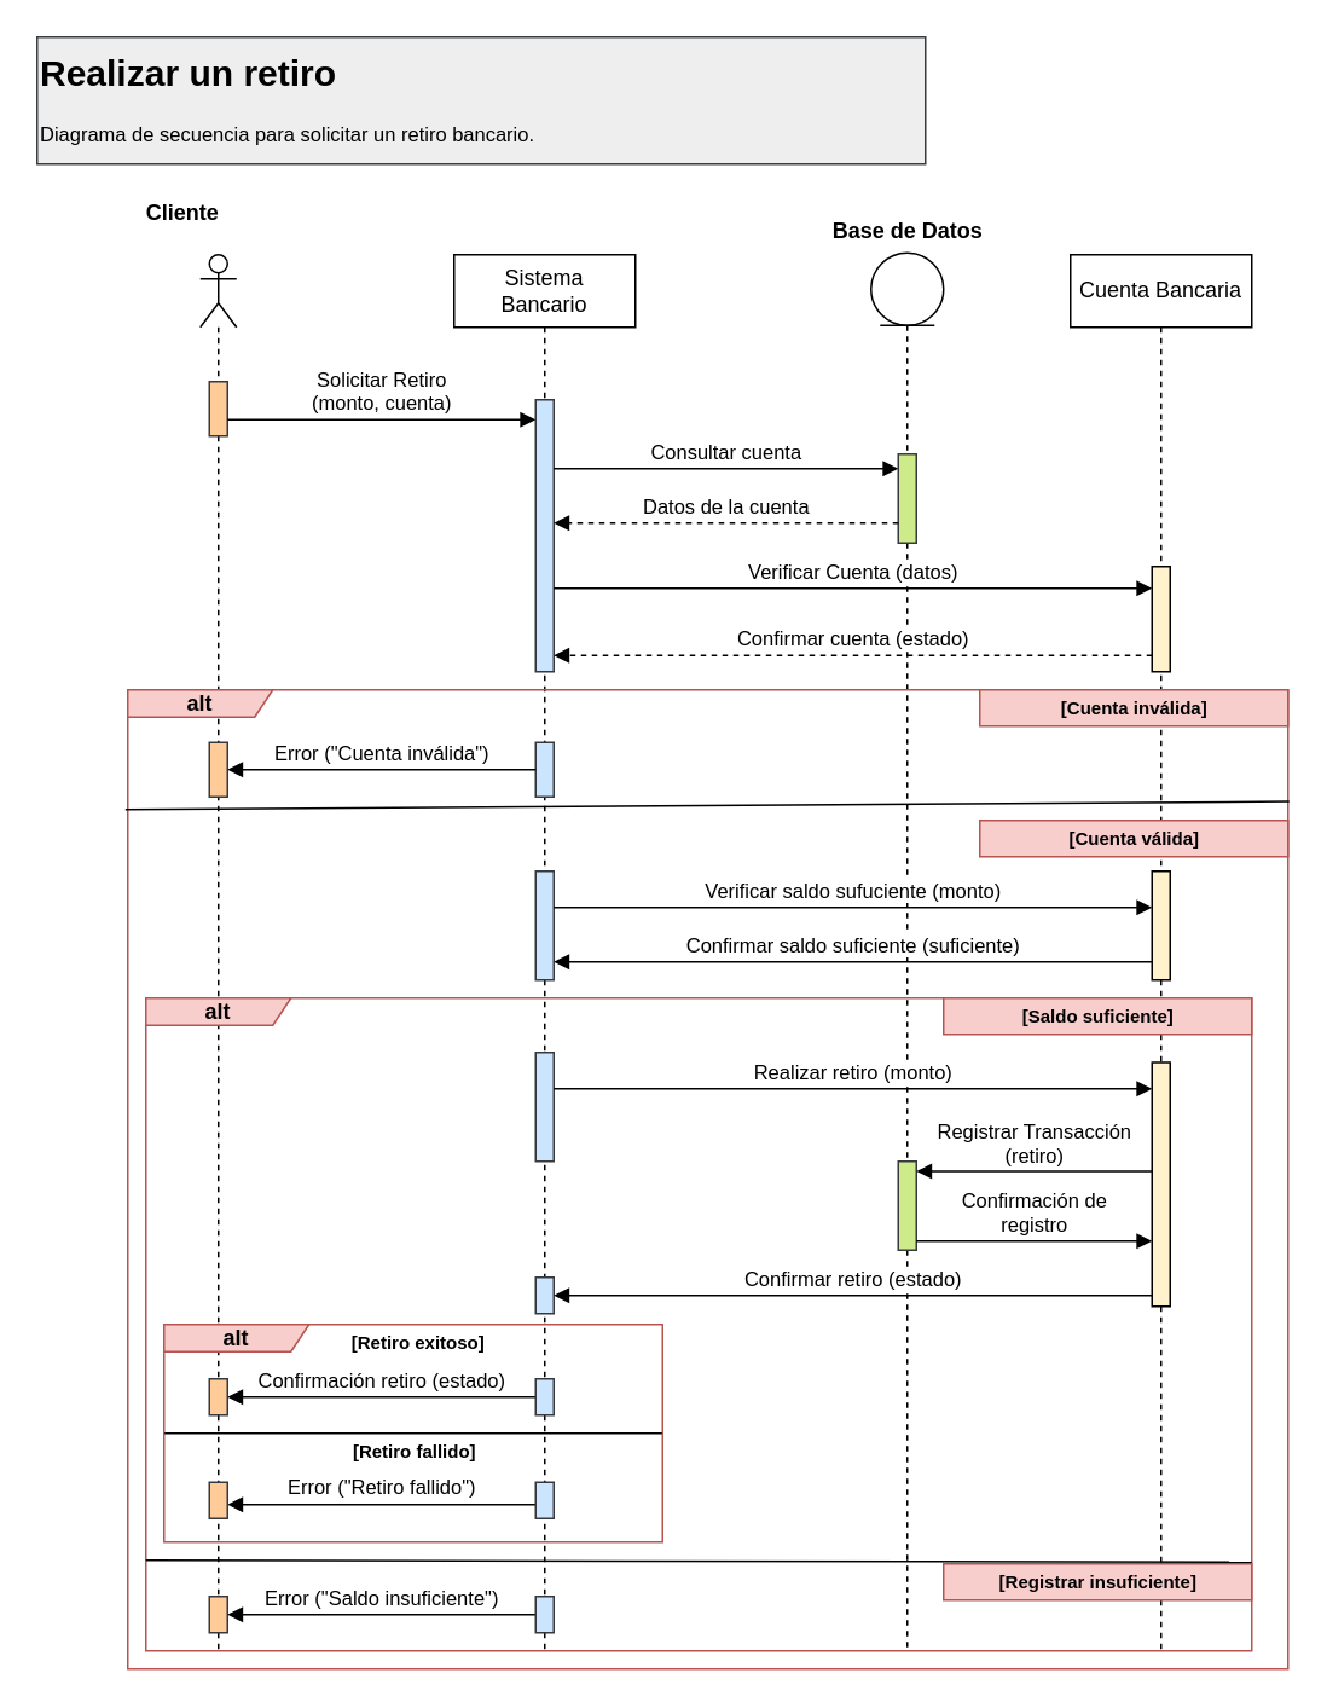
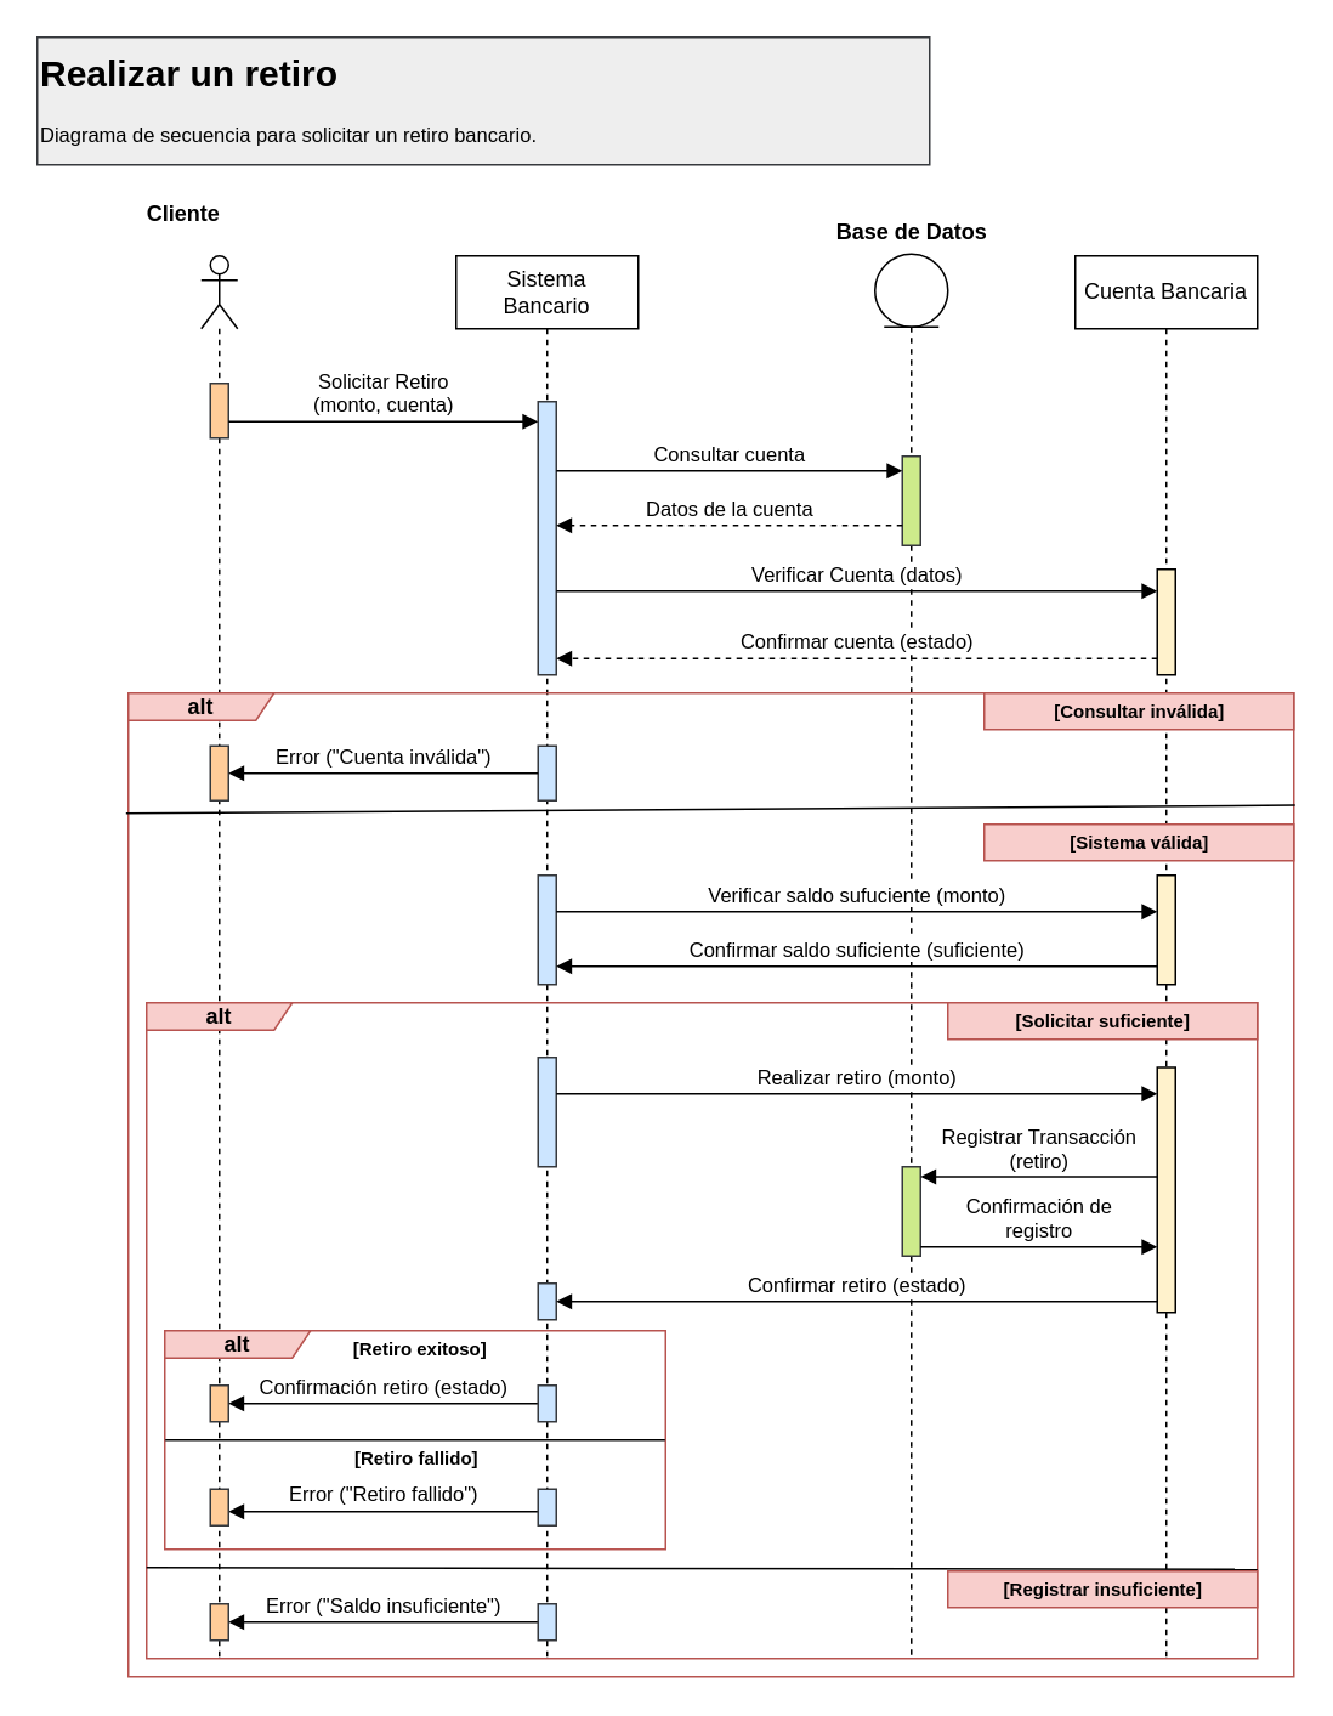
  <mxCell id="0" />
  <mxCell id="1" parent="0" />
  <mxCell id="2" value="&lt;h1 style=&quot;margin-top: 0px;&quot;&gt;&lt;font style=&quot;font-size: 20px;&quot;&gt;Realizar un retiro&lt;/font&gt;&lt;/h1&gt;&lt;p style=&quot;font-size: 11px;&quot;&gt;Diagrama de secuencia para solicitar un retiro bancario.&lt;/p&gt;" style="text;html=1;whiteSpace=wrap;overflow=hidden;rounded=0;fillColor=#eeeeee;strokeColor=#36393d;fontSize=11;" vertex="1" parent="1"><mxGeometry x="20" y="20" width="490" height="70" as="geometry" /></mxCell>
  <mxCell id="3" value="" style="shape=umlLifeline;perimeter=lifelinePerimeter;whiteSpace=wrap;html=1;container=1;dropTarget=0;collapsible=0;recursiveResize=0;outlineConnect=0;portConstraint=eastwest;newEdgeStyle={&quot;curved&quot;:0,&quot;rounded&quot;:0};participant=umlActor;" vertex="1" parent="1"><mxGeometry x="110" y="140" width="20" height="770" as="geometry" /></mxCell>
  <mxCell id="4" value="" style="html=1;points=[[0,0,0,0,5],[0,1,0,0,-5],[1,0,0,0,5],[1,1,0,0,-5]];perimeter=orthogonalPerimeter;outlineConnect=0;targetShapes=umlLifeline;portConstraint=eastwest;newEdgeStyle={&quot;curved&quot;:0,&quot;rounded&quot;:0};fillColor=#ffcc99;strokeColor=#36393d;" vertex="1" parent="3"><mxGeometry x="5" y="70" width="10" height="30" as="geometry" /></mxCell>
  <mxCell id="5" value="" style="html=1;points=[[0,0,0,0,5],[0,1,0,0,-5],[1,0,0,0,5],[1,1,0,0,-5]];perimeter=orthogonalPerimeter;outlineConnect=0;targetShapes=umlLifeline;portConstraint=eastwest;newEdgeStyle={&quot;curved&quot;:0,&quot;rounded&quot;:0};fillColor=#ffcc99;strokeColor=#36393d;" vertex="1" parent="3"><mxGeometry x="5" y="269" width="10" height="30" as="geometry" /></mxCell>
  <mxCell id="6" value="Sistema&lt;br&gt;Bancario" style="shape=umlLifeline;perimeter=lifelinePerimeter;whiteSpace=wrap;html=1;container=1;dropTarget=0;collapsible=0;recursiveResize=0;outlineConnect=0;portConstraint=eastwest;newEdgeStyle={&quot;curved&quot;:0,&quot;rounded&quot;:0};" vertex="1" parent="1"><mxGeometry x="250" y="140" width="100" height="770" as="geometry" /></mxCell>
  <mxCell id="7" value="" style="html=1;points=[[0,0,0,0,5],[0,1,0,0,-5],[1,0,0,0,5],[1,1,0,0,-5]];perimeter=orthogonalPerimeter;outlineConnect=0;targetShapes=umlLifeline;portConstraint=eastwest;newEdgeStyle={&quot;curved&quot;:0,&quot;rounded&quot;:0};fillColor=#cce5ff;strokeColor=#36393d;" vertex="1" parent="6"><mxGeometry x="45" y="80" width="10" height="150" as="geometry" /></mxCell>
  <mxCell id="8" value="" style="html=1;points=[[0,0,0,0,5],[0,1,0,0,-5],[1,0,0,0,5],[1,1,0,0,-5]];perimeter=orthogonalPerimeter;outlineConnect=0;targetShapes=umlLifeline;portConstraint=eastwest;newEdgeStyle={&quot;curved&quot;:0,&quot;rounded&quot;:0};fillColor=#cce5ff;strokeColor=#36393d;" vertex="1" parent="6"><mxGeometry x="45" y="340" width="10" height="60" as="geometry" /></mxCell>
  <mxCell id="9" value="" style="html=1;points=[[0,0,0,0,5],[0,1,0,0,-5],[1,0,0,0,5],[1,1,0,0,-5]];perimeter=orthogonalPerimeter;outlineConnect=0;targetShapes=umlLifeline;portConstraint=eastwest;newEdgeStyle={&quot;curved&quot;:0,&quot;rounded&quot;:0};fillColor=#cce5ff;strokeColor=#36393d;" vertex="1" parent="6"><mxGeometry x="45" y="564" width="10" height="20" as="geometry" /></mxCell>
  <mxCell id="10" value="" style="html=1;points=[[0,0,0,0,5],[0,1,0,0,-5],[1,0,0,0,5],[1,1,0,0,-5]];perimeter=orthogonalPerimeter;outlineConnect=0;targetShapes=umlLifeline;portConstraint=eastwest;newEdgeStyle={&quot;curved&quot;:0,&quot;rounded&quot;:0};fillColor=#cce5ff;strokeColor=#36393d;" vertex="1" parent="6"><mxGeometry x="45" y="269" width="10" height="30" as="geometry" /></mxCell>
  <mxCell id="11" value="" style="html=1;points=[[0,0,0,0,5],[0,1,0,0,-5],[1,0,0,0,5],[1,1,0,0,-5]];perimeter=orthogonalPerimeter;outlineConnect=0;targetShapes=umlLifeline;portConstraint=eastwest;newEdgeStyle={&quot;curved&quot;:0,&quot;rounded&quot;:0};fillColor=#cce5ff;strokeColor=#36393d;" vertex="1" parent="6"><mxGeometry x="45" y="440" width="10" height="60" as="geometry" /></mxCell>
  <mxCell id="12" value="Cliente" style="text;align=center;fontStyle=1;verticalAlign=middle;spacingLeft=3;spacingRight=3;strokeColor=none;rotatable=0;points=[[0,0.5],[1,0.5]];portConstraint=eastwest;html=1;" vertex="1" parent="1"><mxGeometry x="60" y="104" width="80" height="26" as="geometry" /></mxCell>
  <mxCell id="13" value="" style="shape=umlLifeline;perimeter=lifelinePerimeter;whiteSpace=wrap;html=1;container=1;dropTarget=0;collapsible=0;recursiveResize=0;outlineConnect=0;portConstraint=eastwest;newEdgeStyle={&quot;curved&quot;:0,&quot;rounded&quot;:0};participant=umlEntity;" vertex="1" parent="1"><mxGeometry x="480" y="139" width="40" height="771" as="geometry" /></mxCell>
  <mxCell id="14" value="" style="html=1;points=[[0,0,0,0,5],[0,1,0,0,-5],[1,0,0,0,5],[1,1,0,0,-5]];perimeter=orthogonalPerimeter;outlineConnect=0;targetShapes=umlLifeline;portConstraint=eastwest;newEdgeStyle={&quot;curved&quot;:0,&quot;rounded&quot;:0};fillColor=#cdeb8b;strokeColor=#36393d;" vertex="1" parent="13"><mxGeometry x="15" y="111" width="10" height="49" as="geometry" /></mxCell>
  <mxCell id="15" value="" style="html=1;points=[[0,0,0,0,5],[0,1,0,0,-5],[1,0,0,0,5],[1,1,0,0,-5]];perimeter=orthogonalPerimeter;outlineConnect=0;targetShapes=umlLifeline;portConstraint=eastwest;newEdgeStyle={&quot;curved&quot;:0,&quot;rounded&quot;:0};fillColor=#cdeb8b;strokeColor=#36393d;" vertex="1" parent="13"><mxGeometry x="15" y="501" width="10" height="49" as="geometry" /></mxCell>
  <mxCell id="16" value="Base de Datos" style="text;align=center;fontStyle=1;verticalAlign=middle;spacingLeft=3;spacingRight=3;strokeColor=none;rotatable=0;points=[[0,0.5],[1,0.5]];portConstraint=eastwest;html=1;" vertex="1" parent="1"><mxGeometry x="455" y="114" width="90" height="26" as="geometry" /></mxCell>
  <mxCell id="17" value="Solicitar Retiro&lt;br&gt;(monto, cuenta)" style="html=1;verticalAlign=bottom;endArrow=block;curved=0;rounded=0;" edge="1" parent="1"><mxGeometry x="-0.002" width="80" relative="1" as="geometry"><mxPoint x="125" y="231" as="sourcePoint" /><mxPoint x="295" y="231" as="targetPoint" /><mxPoint as="offset" /></mxGeometry></mxCell>
  <mxCell id="18" value="Consultar cuenta" style="html=1;verticalAlign=bottom;endArrow=block;curved=0;rounded=0;" edge="1" parent="1"><mxGeometry width="80" relative="1" as="geometry"><mxPoint x="305" y="258" as="sourcePoint" /><mxPoint x="495" y="258" as="targetPoint" /></mxGeometry></mxCell>
  <mxCell id="19" value="Confirmación de&lt;br&gt;registro" style="html=1;verticalAlign=bottom;endArrow=block;curved=0;rounded=0;" edge="1" parent="1"><mxGeometry width="80" relative="1" as="geometry"><mxPoint x="505" y="684" as="sourcePoint" /><mxPoint x="635" y="684" as="targetPoint" /></mxGeometry></mxCell>
  <mxCell id="20" value="Registrar Transacción&lt;div&gt;(retiro)&lt;/div&gt;" style="html=1;verticalAlign=bottom;endArrow=block;curved=0;rounded=0;" edge="1" parent="1"><mxGeometry width="80" relative="1" as="geometry"><mxPoint x="635" y="645.5" as="sourcePoint" /><mxPoint x="505" y="645.5" as="targetPoint" /></mxGeometry></mxCell>
  <mxCell id="21" value="Error (&quot;Retiro fallido&quot;)" style="html=1;verticalAlign=bottom;endArrow=block;curved=0;rounded=0;" edge="1" parent="1"><mxGeometry width="80" relative="1" as="geometry"><mxPoint x="295" y="829.31" as="sourcePoint" /><mxPoint x="125" y="829.31" as="targetPoint" /></mxGeometry></mxCell>
  <mxCell id="22" value="Cuenta Bancaria" style="shape=umlLifeline;perimeter=lifelinePerimeter;whiteSpace=wrap;html=1;container=1;dropTarget=0;collapsible=0;recursiveResize=0;outlineConnect=0;portConstraint=eastwest;newEdgeStyle={&quot;curved&quot;:0,&quot;rounded&quot;:0};" vertex="1" parent="1"><mxGeometry x="590" y="140" width="100" height="770" as="geometry" /></mxCell>
  <mxCell id="23" value="" style="html=1;points=[[0,0,0,0,5],[0,1,0,0,-5],[1,0,0,0,5],[1,1,0,0,-5]];perimeter=orthogonalPerimeter;outlineConnect=0;targetShapes=umlLifeline;portConstraint=eastwest;newEdgeStyle={&quot;curved&quot;:0,&quot;rounded&quot;:0};fillColor=#fff2cc;strokeColor=#000000;" vertex="1" parent="22"><mxGeometry x="45" y="172" width="10" height="58" as="geometry" /></mxCell>
  <mxCell id="24" value="" style="html=1;points=[[0,0,0,0,5],[0,1,0,0,-5],[1,0,0,0,5],[1,1,0,0,-5]];perimeter=orthogonalPerimeter;outlineConnect=0;targetShapes=umlLifeline;portConstraint=eastwest;newEdgeStyle={&quot;curved&quot;:0,&quot;rounded&quot;:0};fillColor=#fff2cc;strokeColor=#000000;" vertex="1" parent="22"><mxGeometry x="45" y="340" width="10" height="60" as="geometry" /></mxCell>
  <mxCell id="25" value="Datos de la cuenta" style="html=1;verticalAlign=bottom;endArrow=block;curved=0;rounded=0;dashed=1;" edge="1" parent="1"><mxGeometry width="80" relative="1" as="geometry"><mxPoint x="495" y="288" as="sourcePoint" /><mxPoint x="305" y="288" as="targetPoint" /></mxGeometry></mxCell>
  <mxCell id="26" value="Verificar Cuenta (datos)" style="html=1;verticalAlign=bottom;endArrow=block;curved=0;rounded=0;" edge="1" parent="1"><mxGeometry width="80" relative="1" as="geometry"><mxPoint x="305" y="324" as="sourcePoint" /><mxPoint x="635" y="324" as="targetPoint" /></mxGeometry></mxCell>
  <mxCell id="27" value="Confirmar cuenta (estado)" style="html=1;verticalAlign=bottom;endArrow=block;curved=0;rounded=0;dashed=1;" edge="1" parent="1"><mxGeometry width="80" relative="1" as="geometry"><mxPoint x="635" y="361" as="sourcePoint" /><mxPoint x="305" y="361" as="targetPoint" /></mxGeometry></mxCell>
  <mxCell id="28" value="&lt;b&gt;alt&lt;/b&gt;" style="shape=umlFrame;whiteSpace=wrap;html=1;pointerEvents=0;width=80;height=15;fillColor=#f8cecc;strokeColor=#b85450;" vertex="1" parent="1"><mxGeometry x="70" y="380" width="640" height="540" as="geometry" /></mxCell>
- <mxCell id="29" value="[Cuenta inválida]" style="text;align=center;fontStyle=1;verticalAlign=middle;spacingLeft=3;spacingRight=3;strokeColor=#b85450;rotatable=0;points=[[0,0.5],[1,0.5]];portConstraint=eastwest;html=1;fillColor=#f8cecc;fontSize=10;" vertex="1" parent="1"><mxGeometry x="540" y="380" width="170" height="20" as="geometry" /></mxCell>
+ <mxCell id="29" value="[Consultar inválida]" style="text;align=center;fontStyle=1;verticalAlign=middle;spacingLeft=3;spacingRight=3;strokeColor=#b85450;rotatable=0;points=[[0,0.5],[1,0.5]];portConstraint=eastwest;html=1;fillColor=#f8cecc;fontSize=10;" vertex="1" parent="1"><mxGeometry x="540" y="380" width="170" height="20" as="geometry" /></mxCell>
  <mxCell id="30" value="&lt;b&gt;alt&lt;/b&gt;" style="shape=umlFrame;whiteSpace=wrap;html=1;pointerEvents=0;width=80;height=15;fillColor=#f8cecc;strokeColor=#b85450;" vertex="1" parent="1"><mxGeometry x="90" y="730" width="275" height="120" as="geometry" /></mxCell>
  <mxCell id="31" value="Confirmar saldo suficiente (suficiente)" style="html=1;verticalAlign=bottom;endArrow=block;curved=0;rounded=0;" edge="1" parent="1"><mxGeometry width="80" relative="1" as="geometry"><mxPoint x="635" y="530" as="sourcePoint" /><mxPoint x="305" y="530" as="targetPoint" /></mxGeometry></mxCell>
  <mxCell id="32" value="Error (&quot;Cuenta inválida&quot;)" style="html=1;verticalAlign=bottom;endArrow=block;curved=0;rounded=0;" edge="1" parent="1" source="10" target="5"><mxGeometry width="80" relative="1" as="geometry"><mxPoint x="290" y="423.66" as="sourcePoint" /><mxPoint x="140" y="430" as="targetPoint" /></mxGeometry></mxCell>
  <mxCell id="33" value="" style="endArrow=none;html=1;rounded=0;exitX=-0.002;exitY=0.112;exitDx=0;exitDy=0;exitPerimeter=0;entryX=1.001;entryY=0.114;entryDx=0;entryDy=0;entryPerimeter=0;" edge="1" parent="1" target="28"><mxGeometry width="50" height="50" relative="1" as="geometry"><mxPoint x="68.72" y="446.08" as="sourcePoint" /><mxPoint x="720" y="430" as="targetPoint" /></mxGeometry></mxCell>
- <mxCell id="34" value="[Cuenta válida]" style="text;align=center;fontStyle=1;verticalAlign=middle;spacingLeft=3;spacingRight=3;strokeColor=#b85450;rotatable=0;points=[[0,0.5],[1,0.5]];portConstraint=eastwest;html=1;fillColor=#f8cecc;fontSize=10;" vertex="1" parent="1"><mxGeometry x="540" y="452" width="170" height="20" as="geometry" /></mxCell>
+ <mxCell id="34" value="[Sistema válida]" style="text;align=center;fontStyle=1;verticalAlign=middle;spacingLeft=3;spacingRight=3;strokeColor=#b85450;rotatable=0;points=[[0,0.5],[1,0.5]];portConstraint=eastwest;html=1;fillColor=#f8cecc;fontSize=10;" vertex="1" parent="1"><mxGeometry x="540" y="452" width="170" height="20" as="geometry" /></mxCell>
  <mxCell id="35" value="Verificar saldo sufuciente (monto)" style="html=1;verticalAlign=bottom;endArrow=block;curved=0;rounded=0;" edge="1" parent="1"><mxGeometry width="80" relative="1" as="geometry"><mxPoint x="305" y="500" as="sourcePoint" /><mxPoint x="635" y="500" as="targetPoint" /></mxGeometry></mxCell>
  <mxCell id="36" value="[Retiro fallido]" style="text;align=center;fontStyle=1;verticalAlign=middle;spacingLeft=3;spacingRight=3;rotatable=0;points=[[0,0.5],[1,0.5]];portConstraint=eastwest;html=1;fontSize=10;" vertex="1" parent="1"><mxGeometry x="167.5" y="790" width="120" height="20" as="geometry" /></mxCell>
  <mxCell id="37" value="" style="endArrow=none;html=1;rounded=0;entryX=0.997;entryY=0.627;entryDx=0;entryDy=0;entryPerimeter=0;exitX=-0.001;exitY=0.627;exitDx=0;exitDy=0;exitPerimeter=0;" edge="1" parent="1"><mxGeometry width="50" height="50" relative="1" as="geometry"><mxPoint x="90.275" y="789.997" as="sourcePoint" /><mxPoint x="364.725" y="789.997" as="targetPoint" /></mxGeometry></mxCell>
  <mxCell id="38" value="[Retiro exitoso]" style="text;align=center;fontStyle=1;verticalAlign=middle;spacingLeft=3;spacingRight=3;rotatable=0;points=[[0,0.5],[1,0.5]];portConstraint=eastwest;html=1;fontSize=10;" vertex="1" parent="1"><mxGeometry x="170" y="730" width="120" height="20" as="geometry" /></mxCell>
  <mxCell id="39" value="" style="html=1;points=[[0,0,0,0,5],[0,1,0,0,-5],[1,0,0,0,5],[1,1,0,0,-5]];perimeter=orthogonalPerimeter;outlineConnect=0;targetShapes=umlLifeline;portConstraint=eastwest;newEdgeStyle={&quot;curved&quot;:0,&quot;rounded&quot;:0};fillColor=#ffcc99;strokeColor=#36393d;" vertex="1" parent="1"><mxGeometry x="115" y="760" width="10" height="20" as="geometry" /></mxCell>
  <mxCell id="40" value="Confirmación retiro (estado)" style="html=1;verticalAlign=bottom;endArrow=block;curved=0;rounded=0;" edge="1" parent="1"><mxGeometry width="80" relative="1" as="geometry"><mxPoint x="295" y="770" as="sourcePoint" /><mxPoint x="125" y="770" as="targetPoint" /></mxGeometry></mxCell>
  <mxCell id="41" value="&lt;b&gt;alt&lt;/b&gt;" style="shape=umlFrame;whiteSpace=wrap;html=1;pointerEvents=0;width=80;height=15;fillColor=#f8cecc;strokeColor=#b85450;" vertex="1" parent="1"><mxGeometry x="80" y="550" width="610" height="360" as="geometry" /></mxCell>
- <mxCell id="42" value="[Saldo suficiente]" style="text;align=center;fontStyle=1;verticalAlign=middle;spacingLeft=3;spacingRight=3;strokeColor=#b85450;rotatable=0;points=[[0,0.5],[1,0.5]];portConstraint=eastwest;html=1;fillColor=#f8cecc;fontSize=10;" vertex="1" parent="1"><mxGeometry x="520" y="550" width="170" height="20" as="geometry" /></mxCell>
+ <mxCell id="42" value="[Solicitar suficiente]" style="text;align=center;fontStyle=1;verticalAlign=middle;spacingLeft=3;spacingRight=3;strokeColor=#b85450;rotatable=0;points=[[0,0.5],[1,0.5]];portConstraint=eastwest;html=1;fillColor=#f8cecc;fontSize=10;" vertex="1" parent="1"><mxGeometry x="520" y="550" width="170" height="20" as="geometry" /></mxCell>
  <mxCell id="43" value="" style="html=1;points=[[0,0,0,0,5],[0,1,0,0,-5],[1,0,0,0,5],[1,1,0,0,-5]];perimeter=orthogonalPerimeter;outlineConnect=0;targetShapes=umlLifeline;portConstraint=eastwest;newEdgeStyle={&quot;curved&quot;:0,&quot;rounded&quot;:0};fillColor=#fff2cc;strokeColor=#000000;" vertex="1" parent="1"><mxGeometry x="635" y="585.5" width="10" height="134.5" as="geometry" /></mxCell>
  <mxCell id="44" value="Realizar retiro (monto)" style="html=1;verticalAlign=bottom;endArrow=block;curved=0;rounded=0;" edge="1" parent="1"><mxGeometry width="80" relative="1" as="geometry"><mxPoint x="305" y="600" as="sourcePoint" /><mxPoint x="635" y="600" as="targetPoint" /></mxGeometry></mxCell>
  <mxCell id="45" value="Confirmar retiro (estado)" style="html=1;verticalAlign=bottom;endArrow=block;curved=0;rounded=0;" edge="1" parent="1"><mxGeometry width="80" relative="1" as="geometry"><mxPoint x="635" y="714" as="sourcePoint" /><mxPoint x="305" y="714" as="targetPoint" /></mxGeometry></mxCell>
  <mxCell id="46" value="" style="html=1;points=[[0,0,0,0,5],[0,1,0,0,-5],[1,0,0,0,5],[1,1,0,0,-5]];perimeter=orthogonalPerimeter;outlineConnect=0;targetShapes=umlLifeline;portConstraint=eastwest;newEdgeStyle={&quot;curved&quot;:0,&quot;rounded&quot;:0};fillColor=#cce5ff;strokeColor=#36393d;" vertex="1" parent="1"><mxGeometry x="295" y="760" width="10" height="20" as="geometry" /></mxCell>
  <mxCell id="47" value="" style="html=1;points=[[0,0,0,0,5],[0,1,0,0,-5],[1,0,0,0,5],[1,1,0,0,-5]];perimeter=orthogonalPerimeter;outlineConnect=0;targetShapes=umlLifeline;portConstraint=eastwest;newEdgeStyle={&quot;curved&quot;:0,&quot;rounded&quot;:0};fillColor=#cce5ff;strokeColor=#36393d;" vertex="1" parent="1"><mxGeometry x="295" y="817" width="10" height="20" as="geometry" /></mxCell>
  <mxCell id="48" value="" style="html=1;points=[[0,0,0,0,5],[0,1,0,0,-5],[1,0,0,0,5],[1,1,0,0,-5]];perimeter=orthogonalPerimeter;outlineConnect=0;targetShapes=umlLifeline;portConstraint=eastwest;newEdgeStyle={&quot;curved&quot;:0,&quot;rounded&quot;:0};fillColor=#ffcc99;strokeColor=#36393d;" vertex="1" parent="1"><mxGeometry x="115" y="817" width="10" height="20" as="geometry" /></mxCell>
  <mxCell id="49" value="" style="endArrow=none;html=1;rounded=0;exitX=-0.002;exitY=0.112;exitDx=0;exitDy=0;exitPerimeter=0;" edge="1" parent="1"><mxGeometry width="50" height="50" relative="1" as="geometry"><mxPoint x="80" y="860" as="sourcePoint" /><mxPoint x="690" y="861" as="targetPoint" /></mxGeometry></mxCell>
  <mxCell id="50" value="[Registrar insuficiente]" style="text;align=center;fontStyle=1;verticalAlign=middle;spacingLeft=3;spacingRight=3;strokeColor=#b85450;rotatable=0;points=[[0,0.5],[1,0.5]];portConstraint=eastwest;html=1;fillColor=#f8cecc;fontSize=10;" vertex="1" parent="1"><mxGeometry x="520" y="862" width="170" height="20" as="geometry" /></mxCell>
  <mxCell id="51" value="" style="html=1;points=[[0,0,0,0,5],[0,1,0,0,-5],[1,0,0,0,5],[1,1,0,0,-5]];perimeter=orthogonalPerimeter;outlineConnect=0;targetShapes=umlLifeline;portConstraint=eastwest;newEdgeStyle={&quot;curved&quot;:0,&quot;rounded&quot;:0};fillColor=#ffcc99;strokeColor=#36393d;" vertex="1" parent="1"><mxGeometry x="115" y="880" width="10" height="20" as="geometry" /></mxCell>
  <mxCell id="52" value="Error (&quot;Saldo insuficiente&quot;)" style="html=1;verticalAlign=bottom;endArrow=block;curved=0;rounded=0;" edge="1" parent="1"><mxGeometry width="80" relative="1" as="geometry"><mxPoint x="295" y="890" as="sourcePoint" /><mxPoint x="125" y="890" as="targetPoint" /></mxGeometry></mxCell>
  <mxCell id="53" value="" style="html=1;points=[[0,0,0,0,5],[0,1,0,0,-5],[1,0,0,0,5],[1,1,0,0,-5]];perimeter=orthogonalPerimeter;outlineConnect=0;targetShapes=umlLifeline;portConstraint=eastwest;newEdgeStyle={&quot;curved&quot;:0,&quot;rounded&quot;:0};fillColor=#cce5ff;strokeColor=#36393d;" vertex="1" parent="1"><mxGeometry x="295" y="880" width="10" height="20" as="geometry" /></mxCell>
